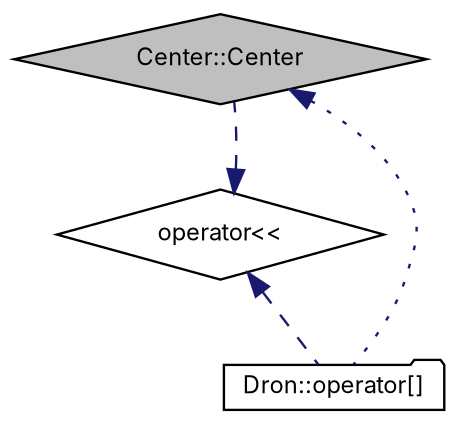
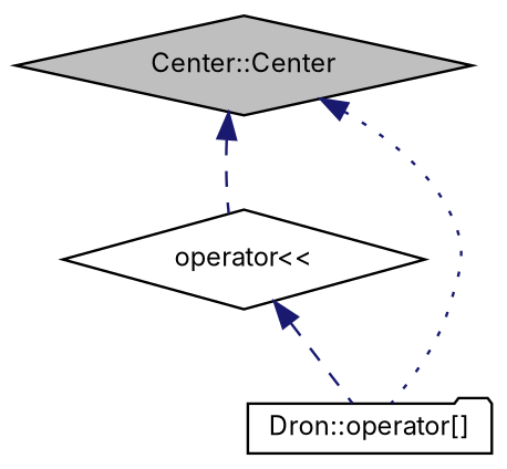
  digraph {
    fontname=Inter
    rankdir=TB
    node [color=black fillcolor=white fontname=Inter fontsize=10 shape=diamond style=filled]
    edge [color=midnightblue dir=back fontname=Inter fontsize=10 labelfontname=Helvetica labelfontsize=10 style=dashed]
    n1 [fillcolor=grey75 fontcolor=black height=0.2 label="Center::Center" width=0.4]
    n2 [height=0.2 label="operator\<\<" width=0.4]
    n3 [height=0.2 label="Dron::operator[]" shape=folder width=0.4]
-   n2 -> n1
+   n1 -> n2
    n1 -> n3 [style=dotted]
    n2 -> n3
  }
